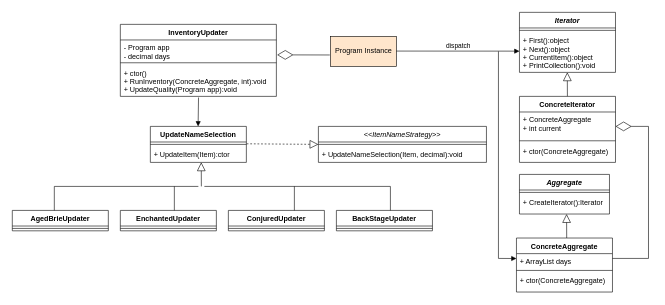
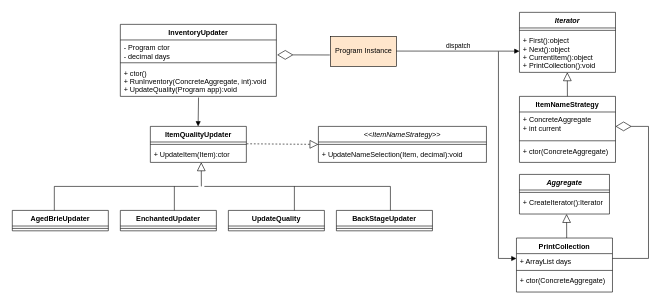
  <mxCell id="0" style=";html=1;" />
  <mxCell id="1" style=";html=1;" parent="0" />
  <mxCell id="2" value="" style="endArrow=block;dashed=1;endFill=0;endSize=12;html=1;exitX=1.003;exitY=0.375;exitDx=0;exitDy=0;exitPerimeter=0;" edge="1" parent="1" source="13"><mxGeometry width="160" relative="1" as="geometry"><mxPoint x="640" y="239.66" as="sourcePoint" /><mxPoint x="530" y="240" as="targetPoint" /></mxGeometry></mxCell>
  <mxCell id="3" value="AgedBrieUpdater" style="swimlane;fontStyle=1;align=center;verticalAlign=top;childLayout=stackLayout;horizontal=1;startSize=26;horizontalStack=0;resizeParent=1;resizeParentMax=0;resizeLast=0;collapsible=1;marginBottom=0;" vertex="1" parent="1"><mxGeometry x="20" y="350" width="160" height="34" as="geometry" /></mxCell>
  <mxCell id="4" value="" style="line;strokeWidth=1;fillColor=none;align=left;verticalAlign=middle;spacingTop=-1;spacingLeft=3;spacingRight=3;rotatable=0;labelPosition=right;points=[];portConstraint=eastwest;" vertex="1" parent="3"><mxGeometry y="26" width="160" height="8" as="geometry" /></mxCell>
  <mxCell id="5" value="EnchantedUpdater" style="swimlane;fontStyle=1;align=center;verticalAlign=top;childLayout=stackLayout;horizontal=1;startSize=26;horizontalStack=0;resizeParent=1;resizeParentMax=0;resizeLast=0;collapsible=1;marginBottom=0;" vertex="1" parent="1"><mxGeometry x="200" y="350" width="160" height="34" as="geometry" /></mxCell>
  <mxCell id="6" value="" style="line;strokeWidth=1;fillColor=none;align=left;verticalAlign=middle;spacingTop=-1;spacingLeft=3;spacingRight=3;rotatable=0;labelPosition=right;points=[];portConstraint=eastwest;" vertex="1" parent="5"><mxGeometry y="26" width="160" height="8" as="geometry" /></mxCell>
- <mxCell id="7" value="ConjuredUpdater" style="swimlane;fontStyle=1;align=center;verticalAlign=top;childLayout=stackLayout;horizontal=1;startSize=26;horizontalStack=0;resizeParent=1;resizeParentMax=0;resizeLast=0;collapsible=1;marginBottom=0;" vertex="1" parent="1"><mxGeometry x="380" y="350" width="160" height="34" as="geometry" /></mxCell>
+ <mxCell id="7" value="UpdateQuality" style="swimlane;fontStyle=1;align=center;verticalAlign=top;childLayout=stackLayout;horizontal=1;startSize=26;horizontalStack=0;resizeParent=1;resizeParentMax=0;resizeLast=0;collapsible=1;marginBottom=0;" vertex="1" parent="1"><mxGeometry x="380" y="350" width="160" height="34" as="geometry" /></mxCell>
  <mxCell id="8" value="" style="line;strokeWidth=1;fillColor=none;align=left;verticalAlign=middle;spacingTop=-1;spacingLeft=3;spacingRight=3;rotatable=0;labelPosition=right;points=[];portConstraint=eastwest;" vertex="1" parent="7"><mxGeometry y="26" width="160" height="8" as="geometry" /></mxCell>
  <mxCell id="9" value="BackStageUpdater" style="swimlane;fontStyle=1;align=center;verticalAlign=top;childLayout=stackLayout;horizontal=1;startSize=26;horizontalStack=0;resizeParent=1;resizeParentMax=0;resizeLast=0;collapsible=1;marginBottom=0;" vertex="1" parent="1"><mxGeometry x="560" y="350" width="160" height="34" as="geometry" /></mxCell>
  <mxCell id="10" value="" style="line;strokeWidth=1;fillColor=none;align=left;verticalAlign=middle;spacingTop=-1;spacingLeft=3;spacingRight=3;rotatable=0;labelPosition=right;points=[];portConstraint=eastwest;" vertex="1" parent="9"><mxGeometry y="26" width="160" height="8" as="geometry" /></mxCell>
  <mxCell id="11" value="" style="endArrow=block;endFill=0;endSize=12;html=1;entryX=0.53;entryY=0.995;entryDx=0;entryDy=0;entryPerimeter=0;" edge="1" parent="1" target="14"><mxGeometry width="160" relative="1" as="geometry"><mxPoint x="335" y="310" as="sourcePoint" /><mxPoint x="560" y="310" as="targetPoint" /></mxGeometry></mxCell>
- <mxCell id="12" value="UpdateNameSelection" style="swimlane;fontStyle=1;align=center;verticalAlign=top;childLayout=stackLayout;horizontal=1;startSize=26;horizontalStack=0;resizeParent=1;resizeParentMax=0;resizeLast=0;collapsible=1;marginBottom=0;" vertex="1" parent="1"><mxGeometry x="250" y="210" width="160" height="60" as="geometry" /></mxCell>
+ <mxCell id="12" value="ItemQualityUpdater" style="swimlane;fontStyle=1;align=center;verticalAlign=top;childLayout=stackLayout;horizontal=1;startSize=26;horizontalStack=0;resizeParent=1;resizeParentMax=0;resizeLast=0;collapsible=1;marginBottom=0;" vertex="1" parent="1"><mxGeometry x="250" y="210" width="160" height="60" as="geometry" /></mxCell>
  <mxCell id="13" value="" style="line;strokeWidth=1;fillColor=none;align=left;verticalAlign=middle;spacingTop=-1;spacingLeft=3;spacingRight=3;rotatable=0;labelPosition=right;points=[];portConstraint=eastwest;" vertex="1" parent="12"><mxGeometry y="26" width="160" height="8" as="geometry" /></mxCell>
  <mxCell id="14" value="+ UpdateItem(Item):ctor" style="text;strokeColor=none;fillColor=none;align=left;verticalAlign=top;spacingLeft=4;spacingRight=4;overflow=hidden;rotatable=0;points=[[0,0.5],[1,0.5]];portConstraint=eastwest;" vertex="1" parent="12"><mxGeometry y="34" width="160" height="26" as="geometry" /></mxCell>
  <mxCell id="15" value="" style="html=1;verticalAlign=bottom;endArrow=none;endSize=8;endFill=0;" edge="1" parent="1"><mxGeometry relative="1" as="geometry"><mxPoint x="330" y="310" as="sourcePoint" /><mxPoint x="90" y="310" as="targetPoint" /></mxGeometry></mxCell>
  <mxCell id="16" value="" style="html=1;verticalAlign=bottom;endArrow=none;endSize=8;endFill=0;" edge="1" parent="1"><mxGeometry relative="1" as="geometry"><mxPoint x="650" y="310" as="sourcePoint" /><mxPoint x="340" y="310" as="targetPoint" /></mxGeometry></mxCell>
  <mxCell id="17" value="" style="html=1;verticalAlign=bottom;endArrow=none;endSize=8;endFill=0;" edge="1" parent="1"><mxGeometry relative="1" as="geometry"><mxPoint x="90" y="310" as="sourcePoint" /><mxPoint x="90" y="350" as="targetPoint" /></mxGeometry></mxCell>
  <mxCell id="18" value="" style="html=1;verticalAlign=bottom;endArrow=none;endSize=8;endFill=0;" edge="1" parent="1"><mxGeometry relative="1" as="geometry"><mxPoint x="290" y="310" as="sourcePoint" /><mxPoint x="290" y="350" as="targetPoint" /></mxGeometry></mxCell>
  <mxCell id="19" value="" style="html=1;verticalAlign=bottom;endArrow=none;endSize=8;endFill=0;" edge="1" parent="1"><mxGeometry relative="1" as="geometry"><mxPoint x="490" y="310" as="sourcePoint" /><mxPoint x="490" y="350" as="targetPoint" /></mxGeometry></mxCell>
  <mxCell id="20" value="" style="html=1;verticalAlign=bottom;endArrow=none;endSize=8;endFill=0;" edge="1" parent="1"><mxGeometry relative="1" as="geometry"><mxPoint x="650" y="310" as="sourcePoint" /><mxPoint x="650" y="350" as="targetPoint" /></mxGeometry></mxCell>
  <mxCell id="21" value="" style="html=1;verticalAlign=bottom;endArrow=block;exitX=0.501;exitY=1.036;exitDx=0;exitDy=0;exitPerimeter=0;" edge="1" parent="1" source="25"><mxGeometry width="80" relative="1" as="geometry"><mxPoint x="330" y="150" as="sourcePoint" /><mxPoint x="329.58" y="210" as="targetPoint" /></mxGeometry></mxCell>
  <mxCell id="22" value="InventoryUpdater" style="swimlane;fontStyle=1;align=center;verticalAlign=top;childLayout=stackLayout;horizontal=1;startSize=26;horizontalStack=0;resizeParent=1;resizeParentMax=0;resizeLast=0;collapsible=1;marginBottom=0;" vertex="1" parent="1"><mxGeometry x="200" y="40" width="260" height="120" as="geometry" /></mxCell>
- <mxCell id="23" value="- Program app&#10;- decimal days" style="text;strokeColor=none;fillColor=none;align=left;verticalAlign=top;spacingLeft=4;spacingRight=4;overflow=hidden;rotatable=0;points=[[0,0.5],[1,0.5]];portConstraint=eastwest;" vertex="1" parent="22"><mxGeometry y="26" width="260" height="34" as="geometry" /></mxCell>
+ <mxCell id="23" value="- Program ctor&#10;- decimal days" style="text;strokeColor=none;fillColor=none;align=left;verticalAlign=top;spacingLeft=4;spacingRight=4;overflow=hidden;rotatable=0;points=[[0,0.5],[1,0.5]];portConstraint=eastwest;" vertex="1" parent="22"><mxGeometry y="26" width="260" height="34" as="geometry" /></mxCell>
  <mxCell id="24" value="" style="line;strokeWidth=1;fillColor=none;align=left;verticalAlign=middle;spacingTop=-1;spacingLeft=3;spacingRight=3;rotatable=0;labelPosition=right;points=[];portConstraint=eastwest;" vertex="1" parent="22"><mxGeometry y="60" width="260" height="8" as="geometry" /></mxCell>
  <mxCell id="25" value="+ ctor()&#10;+ RunInventory(ConcreteAggregate, int):void&#10;+ UpdateQuality(Program app):void" style="text;strokeColor=none;fillColor=none;align=left;verticalAlign=top;spacingLeft=4;spacingRight=4;overflow=hidden;rotatable=0;points=[[0,0.5],[1,0.5]];portConstraint=eastwest;" vertex="1" parent="22"><mxGeometry y="68" width="260" height="52" as="geometry" /></mxCell>
  <mxCell id="26" value="&lt;&lt;ItemNameStrategy&gt;&gt;" style="swimlane;fontStyle=2;align=center;verticalAlign=top;childLayout=stackLayout;horizontal=1;startSize=26;horizontalStack=0;resizeParent=1;resizeParentMax=0;resizeLast=0;collapsible=1;marginBottom=0;" vertex="1" parent="1"><mxGeometry x="530" y="210" width="280" height="60" as="geometry" /></mxCell>
  <mxCell id="27" value="" style="line;strokeWidth=1;fillColor=none;align=left;verticalAlign=middle;spacingTop=-1;spacingLeft=3;spacingRight=3;rotatable=0;labelPosition=right;points=[];portConstraint=eastwest;" vertex="1" parent="26"><mxGeometry y="26" width="280" height="8" as="geometry" /></mxCell>
  <mxCell id="28" value="+ UpdateNameSelection(Item, decimal):void" style="text;strokeColor=none;fillColor=none;align=left;verticalAlign=top;spacingLeft=4;spacingRight=4;overflow=hidden;rotatable=0;points=[[0,0.5],[1,0.5]];portConstraint=eastwest;" vertex="1" parent="26"><mxGeometry y="34" width="280" height="26" as="geometry" /></mxCell>
  <mxCell id="29" value="" style="endArrow=block;endFill=0;endSize=12;html=1;entryX=0.53;entryY=0.995;entryDx=0;entryDy=0;entryPerimeter=0;" edge="1" parent="1"><mxGeometry width="160" relative="1" as="geometry"><mxPoint x="944.91" y="160" as="sourcePoint" /><mxPoint x="944.71" y="119.87" as="targetPoint" /></mxGeometry></mxCell>
  <mxCell id="30" value="" style="endArrow=block;endFill=0;endSize=12;html=1;entryX=0.53;entryY=0.995;entryDx=0;entryDy=0;entryPerimeter=0;" edge="1" parent="1"><mxGeometry width="160" relative="1" as="geometry"><mxPoint x="943.7" y="396.13" as="sourcePoint" /><mxPoint x="943.5" y="356" as="targetPoint" /></mxGeometry></mxCell>
  <mxCell id="31" value="Program Instance" style="html=1;fillColor=#ffe6cc;" vertex="1" parent="1"><mxGeometry x="550" y="60" width="110" height="50" as="geometry" /></mxCell>
  <mxCell id="32" value="" style="endArrow=diamondThin;endFill=0;endSize=24;html=1;" edge="1" parent="1"><mxGeometry width="160" relative="1" as="geometry"><mxPoint x="549" y="91" as="sourcePoint" /><mxPoint x="461.28" y="90.85" as="targetPoint" /></mxGeometry></mxCell>
  <mxCell id="33" value="" style="endArrow=diamondThin;endFill=0;endSize=24;html=1;" edge="1" parent="1"><mxGeometry width="160" relative="1" as="geometry"><mxPoint x="1080" y="210" as="sourcePoint" /><mxPoint x="1025" y="210" as="targetPoint" /></mxGeometry></mxCell>
  <mxCell id="34" value="" style="endArrow=none;endFill=0;endSize=24;html=1;" edge="1" parent="1"><mxGeometry width="160" relative="1" as="geometry"><mxPoint x="1080" y="210" as="sourcePoint" /><mxPoint x="1080" y="430" as="targetPoint" /></mxGeometry></mxCell>
  <mxCell id="35" value="" style="endArrow=none;endFill=0;endSize=24;html=1;" edge="1" parent="1"><mxGeometry width="160" relative="1" as="geometry"><mxPoint x="1080" y="430" as="sourcePoint" /><mxPoint x="1020" y="430" as="targetPoint" /></mxGeometry></mxCell>
- <mxCell id="36" value="ConcreteIterator" style="swimlane;fontStyle=1;align=center;verticalAlign=top;childLayout=stackLayout;horizontal=1;startSize=26;horizontalStack=0;resizeParent=1;resizeParentMax=0;resizeLast=0;collapsible=1;marginBottom=0;" vertex="1" parent="1"><mxGeometry x="865" y="160" width="160" height="110" as="geometry" /></mxCell>
+ <mxCell id="36" value="ItemNameStrategy" style="swimlane;fontStyle=1;align=center;verticalAlign=top;childLayout=stackLayout;horizontal=1;startSize=26;horizontalStack=0;resizeParent=1;resizeParentMax=0;resizeLast=0;collapsible=1;marginBottom=0;" vertex="1" parent="1"><mxGeometry x="865" y="160" width="160" height="110" as="geometry" /></mxCell>
  <mxCell id="37" value="+ ConcreteAggregate&#10;+ int current" style="text;strokeColor=none;fillColor=none;align=left;verticalAlign=top;spacingLeft=4;spacingRight=4;overflow=hidden;rotatable=0;points=[[0,0.5],[1,0.5]];portConstraint=eastwest;" vertex="1" parent="36"><mxGeometry y="26" width="160" height="44" as="geometry" /></mxCell>
  <mxCell id="38" value="" style="line;strokeWidth=1;fillColor=none;align=left;verticalAlign=middle;spacingTop=-1;spacingLeft=3;spacingRight=3;rotatable=0;labelPosition=right;points=[];portConstraint=eastwest;" vertex="1" parent="36"><mxGeometry y="70" width="160" height="8" as="geometry" /></mxCell>
  <mxCell id="39" value="+ ctor(ConcreteAggregate)" style="text;strokeColor=none;fillColor=none;align=left;verticalAlign=top;spacingLeft=4;spacingRight=4;overflow=hidden;rotatable=0;points=[[0,0.5],[1,0.5]];portConstraint=eastwest;" vertex="1" parent="36"><mxGeometry y="78" width="160" height="32" as="geometry" /></mxCell>
  <mxCell id="40" value="Iterator" style="swimlane;fontStyle=3;align=center;verticalAlign=top;childLayout=stackLayout;horizontal=1;startSize=26;horizontalStack=0;resizeParent=1;resizeParentMax=0;resizeLast=0;collapsible=1;marginBottom=0;" vertex="1" parent="1"><mxGeometry x="865" y="20" width="160" height="100" as="geometry" /></mxCell>
  <mxCell id="41" value="" style="line;strokeWidth=1;fillColor=none;align=left;verticalAlign=middle;spacingTop=-1;spacingLeft=3;spacingRight=3;rotatable=0;labelPosition=right;points=[];portConstraint=eastwest;" vertex="1" parent="40"><mxGeometry y="26" width="160" height="8" as="geometry" /></mxCell>
  <mxCell id="42" value="+ First():object&#10;+ Next():object&#10;+ CurrentItem():object&#10;+ PrintCollection():void" style="text;strokeColor=none;fillColor=none;align=left;verticalAlign=top;spacingLeft=4;spacingRight=4;overflow=hidden;rotatable=0;points=[[0,0.5],[1,0.5]];portConstraint=eastwest;" vertex="1" parent="40"><mxGeometry y="34" width="160" height="66" as="geometry" /></mxCell>
- <mxCell id="43" value="ConcreteAggregate" style="swimlane;fontStyle=1;align=center;verticalAlign=top;childLayout=stackLayout;horizontal=1;startSize=26;horizontalStack=0;resizeParent=1;resizeParentMax=0;resizeLast=0;collapsible=1;marginBottom=0;" vertex="1" parent="1"><mxGeometry x="860" y="396" width="160" height="90" as="geometry" /></mxCell>
+ <mxCell id="43" value="PrintCollection" style="swimlane;fontStyle=1;align=center;verticalAlign=top;childLayout=stackLayout;horizontal=1;startSize=26;horizontalStack=0;resizeParent=1;resizeParentMax=0;resizeLast=0;collapsible=1;marginBottom=0;" vertex="1" parent="1"><mxGeometry x="860" y="396" width="160" height="90" as="geometry" /></mxCell>
  <mxCell id="44" value="+ ArrayList days" style="text;strokeColor=none;fillColor=none;align=left;verticalAlign=top;spacingLeft=4;spacingRight=4;overflow=hidden;rotatable=0;points=[[0,0.5],[1,0.5]];portConstraint=eastwest;" vertex="1" parent="43"><mxGeometry y="26" width="160" height="24" as="geometry" /></mxCell>
  <mxCell id="45" value="" style="line;strokeWidth=1;fillColor=none;align=left;verticalAlign=middle;spacingTop=-1;spacingLeft=3;spacingRight=3;rotatable=0;labelPosition=right;points=[];portConstraint=eastwest;" vertex="1" parent="43"><mxGeometry y="50" width="160" height="8" as="geometry" /></mxCell>
  <mxCell id="46" value="+ ctor(ConcreteAggregate)" style="text;strokeColor=none;fillColor=none;align=left;verticalAlign=top;spacingLeft=4;spacingRight=4;overflow=hidden;rotatable=0;points=[[0,0.5],[1,0.5]];portConstraint=eastwest;" vertex="1" parent="43"><mxGeometry y="58" width="160" height="32" as="geometry" /></mxCell>
  <mxCell id="47" value="Aggregate" style="swimlane;fontStyle=3;align=center;verticalAlign=top;childLayout=stackLayout;horizontal=1;startSize=26;horizontalStack=0;resizeParent=1;resizeParentMax=0;resizeLast=0;collapsible=1;marginBottom=0;" vertex="1" parent="1"><mxGeometry x="865" y="290" width="150" height="66" as="geometry" /></mxCell>
  <mxCell id="48" value="" style="line;strokeWidth=1;fillColor=none;align=left;verticalAlign=middle;spacingTop=-1;spacingLeft=3;spacingRight=3;rotatable=0;labelPosition=right;points=[];portConstraint=eastwest;" vertex="1" parent="47"><mxGeometry y="26" width="150" height="8" as="geometry" /></mxCell>
  <mxCell id="49" value="+ CreateIterator():Iterator" style="text;strokeColor=none;fillColor=none;align=left;verticalAlign=top;spacingLeft=4;spacingRight=4;overflow=hidden;rotatable=0;points=[[0,0.5],[1,0.5]];portConstraint=eastwest;" vertex="1" parent="47"><mxGeometry y="34" width="150" height="32" as="geometry" /></mxCell>
  <mxCell id="50" value="dispatch" style="html=1;verticalAlign=bottom;endArrow=block;entryX=0;entryY=0.464;entryDx=0;entryDy=0;entryPerimeter=0;" edge="1" parent="1" target="42"><mxGeometry width="80" relative="1" as="geometry"><mxPoint x="660" y="84.5" as="sourcePoint" /><mxPoint x="740" y="84.5" as="targetPoint" /></mxGeometry></mxCell>
  <mxCell id="51" value="" style="html=1;verticalAlign=bottom;endArrow=none;endFill=0;" edge="1" parent="1"><mxGeometry x="-1" y="132" width="80" relative="1" as="geometry"><mxPoint x="830" y="85" as="sourcePoint" /><mxPoint x="830" y="430" as="targetPoint" /><mxPoint x="-2" y="-20" as="offset" /></mxGeometry></mxCell>
  <mxCell id="52" value="" style="html=1;verticalAlign=bottom;endArrow=block;entryX=0;entryY=0.464;entryDx=0;entryDy=0;entryPerimeter=0;" edge="1" parent="1"><mxGeometry width="80" relative="1" as="geometry"><mxPoint x="830" y="430" as="sourcePoint" /><mxPoint x="860" y="430.124" as="targetPoint" /></mxGeometry></mxCell>
